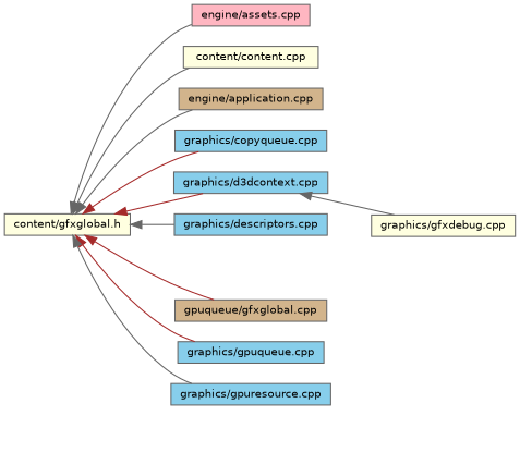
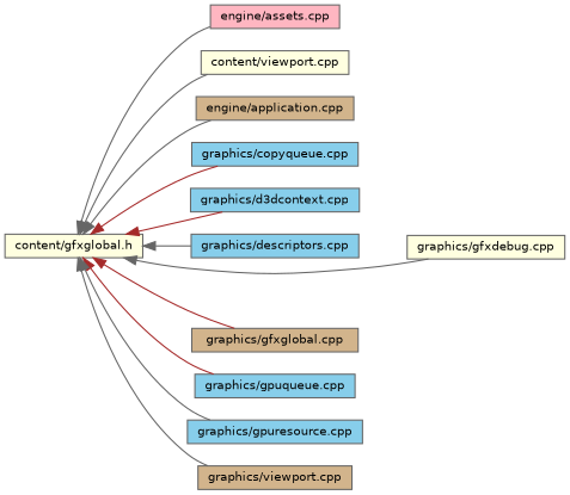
  digraph {
    rankdir=LR
    node [color=grey40 fillcolor=skyblue fontname=Helvetica fontsize=10 shape=box style=filled]
    edge [color=gray40 dir=back fontname=Helvetica fontsize=10 labelfontname=Helvetica labelfontsize=10 style=solid]
    n1 [color=gray40 fillcolor=lightyellow fontcolor=black height=0.2 label="content/gfxglobal.h" width=0.4]
    n2 [fillcolor=lightpink height=0.2 label="engine/assets.cpp" width=0.4]
-   n3 [fillcolor=lightyellow height=0.2 label="content/content.cpp" width=0.4]
+   n3 [fillcolor=lightyellow height=0.2 label="content/viewport.cpp" width=0.4]
    n4 [fillcolor=tan height=0.2 label="engine/application.cpp" width=0.4]
    n5 [height=0.2 label="graphics/copyqueue.cpp" width=0.4]
    n6 [height=0.2 label="graphics/d3dcontext.cpp" width=0.4]
    n7 [height=0.2 label="graphics/descriptors.cpp" width=0.4]
    n8 [fillcolor=lightyellow height=0.2 label="graphics/gfxdebug.cpp" width=0.4]
-   n9 [fillcolor=tan height=0.2 label="gpuqueue/gfxglobal.cpp" width=0.4]
+   n9 [fillcolor=tan height=0.2 label="graphics/gfxglobal.cpp" width=0.4]
    n10 [height=0.2 label="graphics/gpuqueue.cpp" width=0.4]
    n11 [height=0.2 label="graphics/gpuresource.cpp" width=0.4]
+   n12 [fillcolor=tan height=0.2 label="graphics/viewport.cpp" width=0.4]
    n1 -> n2
    n1 -> n3
    n1 -> n4
    n1 -> n5 [color=brown]
    n1 -> n6 [color=brown]
    n1 -> n7
-   n6 -> n8
+   n1 -> n8
    n1 -> n9 [color=brown]
    n1 -> n10 [color=brown]
    n1 -> n11
+   n1 -> n12
  }
